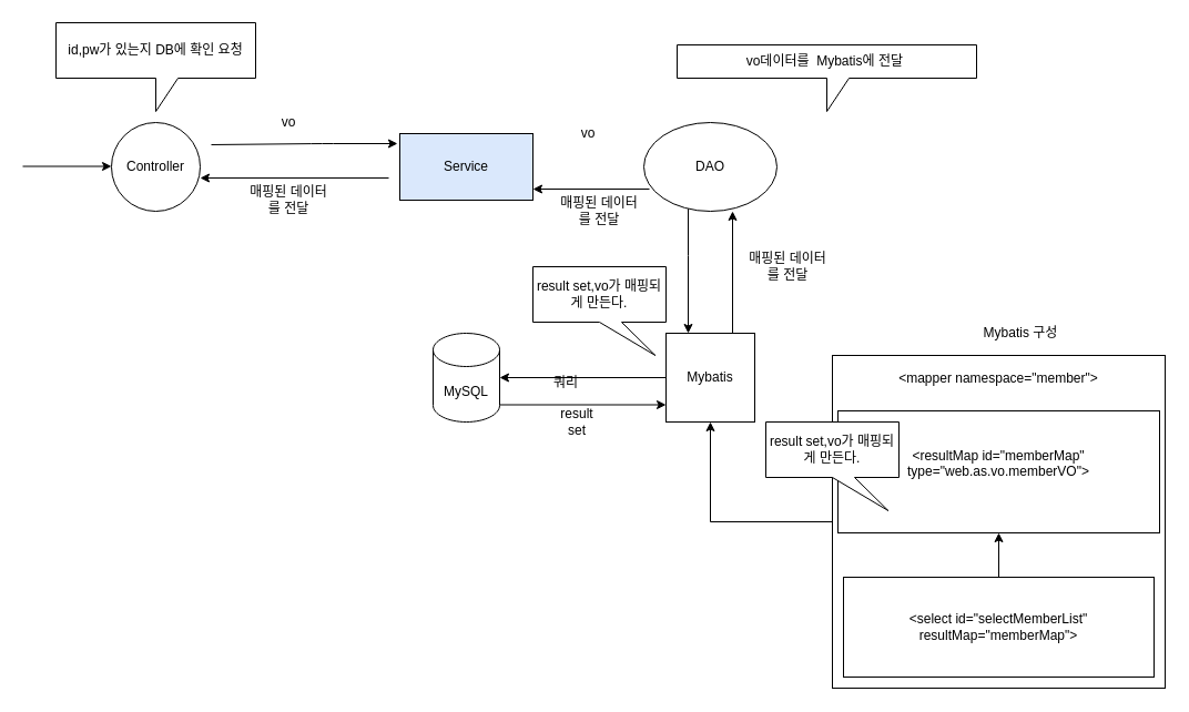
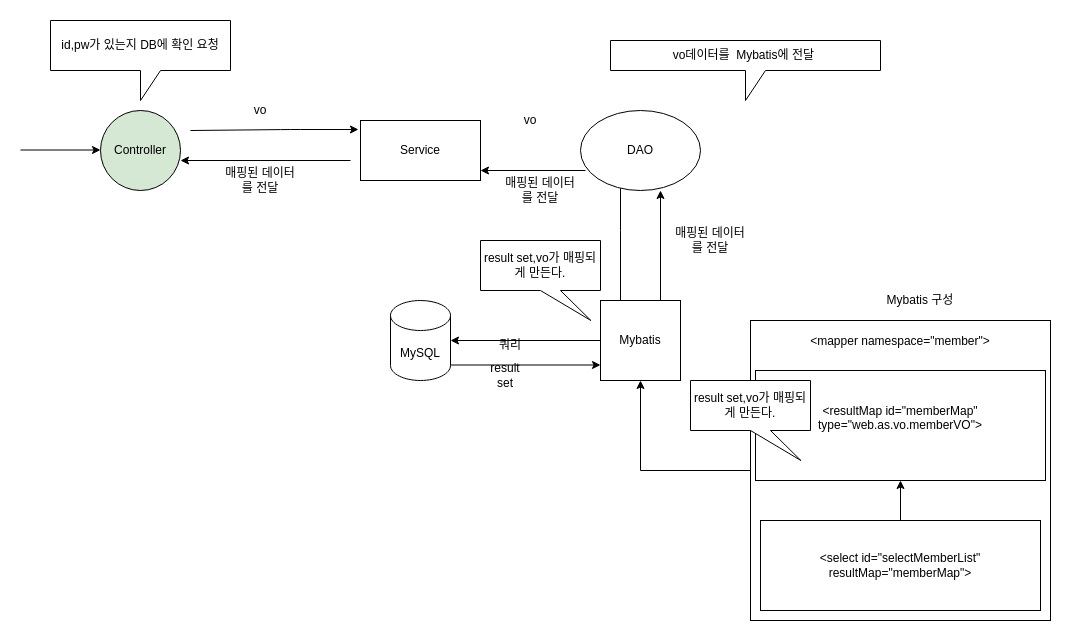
  <mxCell id="0" />
  <mxCell id="1" parent="0" />
- <mxCell id="2" value="Controller" style="ellipse;whiteSpace=wrap;html=1;aspect=fixed;" vertex="1" parent="1"><mxGeometry x="100" y="110" width="80" height="80" as="geometry" /></mxCell>
+ <mxCell id="2" value="Controller" style="ellipse;whiteSpace=wrap;html=1;aspect=fixed;fillColor=#d5e8d4;" vertex="1" parent="1"><mxGeometry x="100" y="110" width="80" height="80" as="geometry" /></mxCell>
  <mxCell id="3" value="" style="endArrow=classic;html=1;" edge="1" parent="1"><mxGeometry width="50" height="50" relative="1" as="geometry"><mxPoint y="149.5" as="sourcePoint" x="20" /><mxPoint x="100" y="149.5" as="targetPoint" /></mxGeometry></mxCell>
- <mxCell id="4" value="Service" style="rounded=0;whiteSpace=wrap;html=1;fillColor=#dae8fc;" vertex="1" parent="1"><mxGeometry x="360" y="120" width="120" height="60" as="geometry" /></mxCell>
- <mxCell id="5" style="edgeStyle=orthogonalEdgeStyle;rounded=0;orthogonalLoop=1;jettySize=auto;html=1;" edge="1" parent="1" source="6" target="8"><mxGeometry relative="1" as="geometry"><mxPoint x="640" y="340" as="targetPoint" /><Array as="points"><mxPoint x="620" y="230" /><mxPoint x="620" y="230" /></Array></mxGeometry></mxCell>
+ <mxCell id="4" value="Service" style="rounded=0;whiteSpace=wrap;html=1;" vertex="1" parent="1"><mxGeometry x="360" y="120" width="120" height="60" as="geometry" /></mxCell>
+ <mxCell id="5" style="edgeStyle=orthogonalEdgeStyle;rounded=0;orthogonalLoop=1;jettySize=auto;html=1;endArrow=none;" edge="1" parent="1" source="6" target="8"><mxGeometry relative="1" as="geometry"><mxPoint x="640" y="340" as="targetPoint" /><Array as="points"><mxPoint x="620" y="230" /><mxPoint x="620" y="230" /></Array></mxGeometry></mxCell>
  <mxCell id="6" value="DAO" style="ellipse;whiteSpace=wrap;html=1;" vertex="1" parent="1"><mxGeometry x="580" y="110" width="120" height="80" as="geometry" /></mxCell>
  <mxCell id="7" style="edgeStyle=orthogonalEdgeStyle;rounded=0;orthogonalLoop=1;jettySize=auto;html=1;" edge="1" parent="1" source="8"><mxGeometry relative="1" as="geometry"><mxPoint x="450" y="340" as="targetPoint" /></mxGeometry></mxCell>
  <mxCell id="8" value="Mybatis" style="whiteSpace=wrap;html=1;aspect=fixed;" vertex="1" parent="1"><mxGeometry x="600" y="300" width="80" height="80" as="geometry" /></mxCell>
  <mxCell id="9" value="MySQL" style="shape=cylinder3;whiteSpace=wrap;html=1;boundedLbl=1;backgroundOutline=1;size=15;" vertex="1" parent="1"><mxGeometry x="390" y="300" width="60" height="80" as="geometry" /></mxCell>
  <mxCell id="10" value="vo데이터를&amp;nbsp; Mybatis에 전달&amp;nbsp;" style="shape=callout;whiteSpace=wrap;html=1;perimeter=calloutPerimeter;" vertex="1" parent="1"><mxGeometry x="610" y="40" width="270" height="60" as="geometry" /></mxCell>
  <mxCell id="11" value="id,pw가 있는지 DB에 확인 요청" style="shape=callout;whiteSpace=wrap;html=1;perimeter=calloutPerimeter;" vertex="1" parent="1"><mxGeometry x="50" y="20" width="180" height="80" as="geometry" /></mxCell>
  <mxCell id="12" style="edgeStyle=orthogonalEdgeStyle;rounded=0;orthogonalLoop=1;jettySize=auto;html=1;entryX=0.5;entryY=1;entryDx=0;entryDy=0;" edge="1" parent="1" source="13" target="8"><mxGeometry relative="1" as="geometry" /></mxCell>
  <mxCell id="13" value="&amp;lt;mapper namespace=&quot;member&quot;&amp;gt;&lt;br&gt;&lt;br&gt;&lt;br&gt;&lt;br&gt;&lt;br&gt;&lt;br&gt;&lt;br&gt;&lt;br&gt;&lt;br&gt;&lt;br&gt;&lt;br&gt;&lt;br&gt;&lt;br&gt;&lt;br&gt;&lt;br&gt;&lt;br&gt;&lt;br&gt;&lt;br&gt;&lt;br&gt;" style="whiteSpace=wrap;html=1;aspect=fixed;" vertex="1" parent="1"><mxGeometry x="750" y="320" width="300" height="300" as="geometry" /></mxCell>
  <mxCell id="14" value="&lt;div&gt;&amp;lt;resultMap id=&quot;memberMap&quot; type=&quot;web.as.vo.memberVO&quot;&amp;gt;&lt;/div&gt;&lt;div&gt;&lt;br&gt;&lt;/div&gt;" style="rounded=0;whiteSpace=wrap;html=1;" vertex="1" parent="1"><mxGeometry x="755" y="370" width="290" height="110" as="geometry" /></mxCell>
  <mxCell id="15" style="edgeStyle=orthogonalEdgeStyle;rounded=0;orthogonalLoop=1;jettySize=auto;html=1;entryX=0.5;entryY=1;entryDx=0;entryDy=0;" edge="1" parent="1" source="16" target="14"><mxGeometry relative="1" as="geometry" /></mxCell>
  <mxCell id="16" value="&amp;lt;select id=&quot;selectMemberList&quot; resultMap=&quot;memberMap&quot;&amp;gt;" style="rounded=0;whiteSpace=wrap;html=1;" vertex="1" parent="1"><mxGeometry x="760" y="520" width="280" height="90" as="geometry" /></mxCell>
  <mxCell id="17" value="" style="endArrow=classic;html=1;" edge="1" parent="1"><mxGeometry width="50" height="50" relative="1" as="geometry"><mxPoint x="450" y="364.5" as="sourcePoint" /><mxPoint x="600" y="364.5" as="targetPoint" /></mxGeometry></mxCell>
  <mxCell id="18" value="" style="endArrow=classic;html=1;" edge="1" parent="1"><mxGeometry width="50" height="50" relative="1" as="geometry"><mxPoint x="660" y="300" as="sourcePoint" /><mxPoint x="660" y="190" as="targetPoint" /></mxGeometry></mxCell>
  <mxCell id="19" value="" style="endArrow=classic;html=1;" edge="1" parent="1"><mxGeometry width="50" height="50" relative="1" as="geometry"><mxPoint x="585" y="170" as="sourcePoint" /><mxPoint x="480" y="170" as="targetPoint" /></mxGeometry></mxCell>
  <mxCell id="20" value="" style="endArrow=classic;html=1;" edge="1" parent="1"><mxGeometry width="50" height="50" relative="1" as="geometry"><mxPoint x="350" y="160" as="sourcePoint" /><mxPoint x="180" y="160" as="targetPoint" /></mxGeometry></mxCell>
  <mxCell id="21" value="" style="endArrow=classic;html=1;entryX=-0.017;entryY=0.15;entryDx=0;entryDy=0;entryPerimeter=0;" edge="1" parent="1" target="4"><mxGeometry width="50" height="50" relative="1" as="geometry"><mxPoint x="190" y="130" as="sourcePoint" /><mxPoint x="240" y="80" as="targetPoint" /><Array as="points"><mxPoint x="290" y="129" /></Array></mxGeometry></mxCell>
  <mxCell id="22" value="Mybatis 구성" style="text;html=1;strokeColor=none;fillColor=none;align=center;verticalAlign=middle;whiteSpace=wrap;rounded=0;" vertex="1" parent="1"><mxGeometry x="880" y="290" width="80" height="20" as="geometry" /></mxCell>
  <mxCell id="23" value="result set,vo가 매핑되게 만든다." style="shape=callout;whiteSpace=wrap;html=1;perimeter=calloutPerimeter;position2=0.92;" vertex="1" parent="1"><mxGeometry x="480" y="240" width="120" height="80" as="geometry" /></mxCell>
  <mxCell id="24" value="쿼리" style="text;html=1;strokeColor=none;fillColor=none;align=center;verticalAlign=middle;whiteSpace=wrap;rounded=0;" vertex="1" parent="1"><mxGeometry x="490" y="335" width="40" height="20" as="geometry" /></mxCell>
- <mxCell id="25" value="result set" style="text;html=1;strokeColor=none;fillColor=none;align=center;verticalAlign=middle;whiteSpace=wrap;rounded=0;" vertex="1" parent="1"><mxGeometry x="500" y="370" width="40" height="20" as="geometry" /></mxCell>
+ <mxCell id="25" value="result set" style="text;html=1;strokeColor=none;fillColor=none;align=center;verticalAlign=middle;whiteSpace=wrap;rounded=0;" vertex="1" parent="1"><mxGeometry x="485" y="365" width="40" height="20" as="geometry" /></mxCell>
  <mxCell id="26" value="result set,vo가 매핑되게 만든다." style="shape=callout;whiteSpace=wrap;html=1;perimeter=calloutPerimeter;position2=0.92;" vertex="1" parent="1"><mxGeometry x="690" y="380" width="120" height="80" as="geometry" /></mxCell>
  <mxCell id="27" value="vo" style="text;html=1;strokeColor=none;fillColor=none;align=center;verticalAlign=middle;whiteSpace=wrap;rounded=0;" vertex="1" parent="1"><mxGeometry x="240" y="100" width="40" height="20" as="geometry" /></mxCell>
  <mxCell id="28" value="매핑된 데이터를 전달" style="text;html=1;strokeColor=none;fillColor=none;align=center;verticalAlign=middle;whiteSpace=wrap;rounded=0;" vertex="1" parent="1"><mxGeometry x="670" y="230" width="80" height="20" as="geometry" /></mxCell>
  <mxCell id="29" value="매핑된 데이터를 전달" style="text;html=1;strokeColor=none;fillColor=none;align=center;verticalAlign=middle;whiteSpace=wrap;rounded=0;" vertex="1" parent="1"><mxGeometry x="500" y="180" width="80" height="20" as="geometry" /></mxCell>
  <mxCell id="30" value="매핑된 데이터를 전달" style="text;html=1;strokeColor=none;fillColor=none;align=center;verticalAlign=middle;whiteSpace=wrap;rounded=0;" vertex="1" parent="1"><mxGeometry x="220" y="170" width="80" height="20" as="geometry" /></mxCell>
  <mxCell id="31" value="vo" style="text;html=1;strokeColor=none;fillColor=none;align=center;verticalAlign=middle;whiteSpace=wrap;rounded=0;" vertex="1" parent="1"><mxGeometry x="510" y="110" width="40" height="20" as="geometry" /></mxCell>
